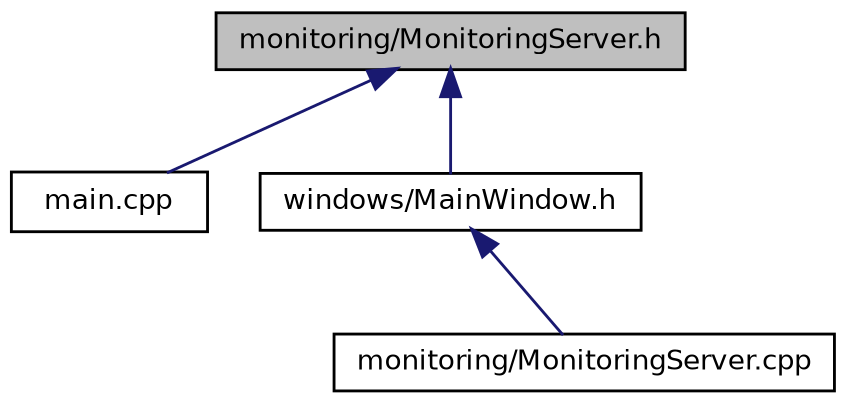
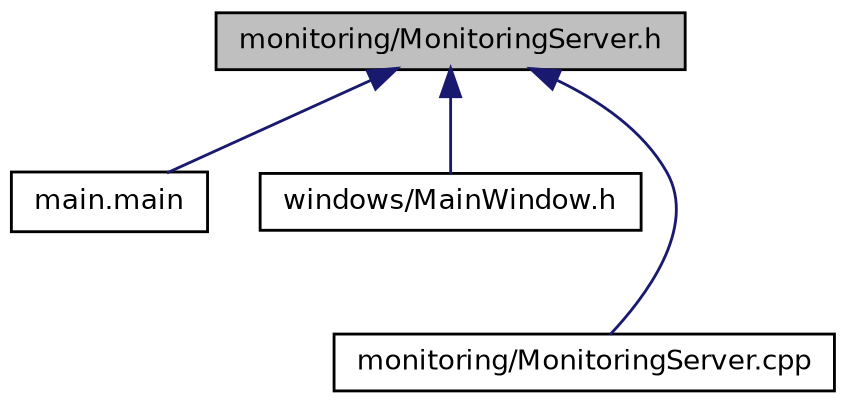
  digraph {
    node [color=black fillcolor=white fontname=Helvetica fontsize=10 shape=record style=filled]
    edge [color=midnightblue dir=back fontname=Helvetica fontsize=10 labelfontname=Helvetica labelfontsize=10 style=solid]
    n1 [fillcolor=grey75 fontcolor=black height=0.2 label="monitoring/MonitoringServer.h" width=0.4]
-   n2 [height=0.2 label="main.cpp" width=0.4]
+   n2 [height=0.2 label="main.main" width=0.4]
    n3 [height=0.2 label="windows/MainWindow.h" width=0.4]
    n4 [height=0.2 label="monitoring/MonitoringServer.cpp" width=0.4]
    n1 -> n2
    n1 -> n3
-   n3 -> n4
+   n1 -> n4
  }
